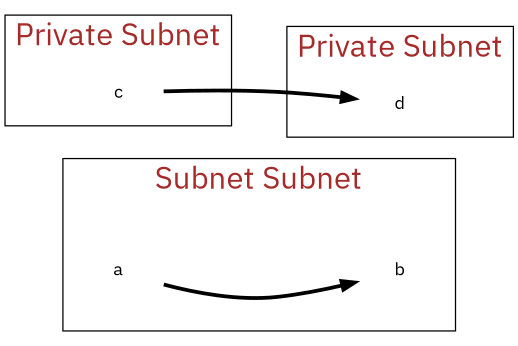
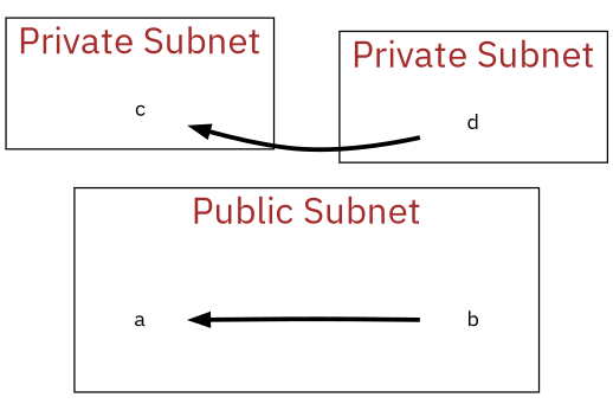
  digraph {
    fontcolor=brown
    fontname="IBM Plex Sans"
    fontsize=25
    nodesep=0.25
    rankdir=LR
    ranksep=0.05
    node [fontname="IBM Plex Sans" shape=none]
    edge [fontname="IBM Plex Sans" fontsize=20 penwidth=3]
    a [width=1]
    b [width=1]
    c [width=1]
    d [width=1]
    subgraph cluster_1 {
-     label="Subnet Subnet"
+     label="Public Subnet"
      a
      b
    }
    subgraph cluster_2 {
      label="Private Subnet"
      c
    }
    subgraph cluster_3 {
      label="Private Subnet"
      d
    }
-   a -> b [label="      "]
-   c -> d [label="      "]
+   b -> a [label="      "]
+   d -> c [label="      "]
  }
